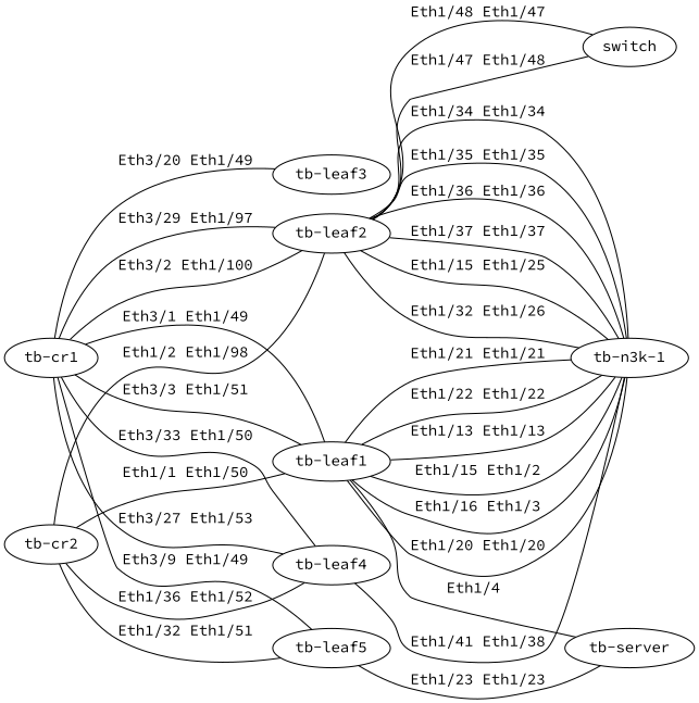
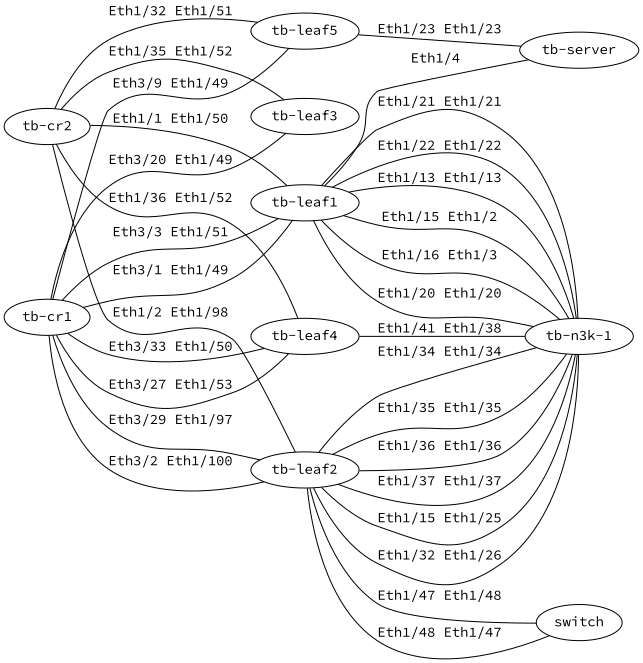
  graph {
    fontname="Source Code Pro"
    rankdir=LR
    node [fontname="Source Code Pro"]
    edge [fontname="Source Code Pro"]
    n1 [label="tb-cr1"]
    n2 [label="tb-leaf4"]
    n3 [label="tb-leaf5"]
    n4 [label="tb-leaf2"]
    n5 [label="tb-leaf3"]
    n6 [label="tb-leaf1"]
    n7 [label="tb-n3k-1"]
    n8 [label="tb-server"]
    n9 [label=switch]
    n10 [label="tb-cr2"]
    n1 -- n2 [label="Eth3/27 Eth1/53"]
    n1 -- n2 [label="Eth3/33 Eth1/50"]
    n1 -- n3 [label="Eth3/9 Eth1/49"]
    n1 -- n4 [label="Eth3/2 Eth1/100"]
    n1 -- n4 [label="Eth3/29 Eth1/97"]
    n1 -- n5 [label="Eth3/20 Eth1/49"]
    n1 -- n6 [label="Eth3/1 Eth1/49"]
    n1 -- n6 [label="Eth3/3 Eth1/51"]
    n2 -- n7 [label="Eth1/41 Eth1/38"]
    n3 -- n8 [label="Eth1/23 Eth1/23"]
    n4 -- n7 [label="Eth1/15 Eth1/25"]
    n4 -- n7 [label="Eth1/32 Eth1/26"]
    n4 -- n7 [label="Eth1/34 Eth1/34"]
    n4 -- n7 [label="Eth1/35 Eth1/35"]
    n4 -- n7 [label="Eth1/36 Eth1/36"]
    n4 -- n7 [label="Eth1/37 Eth1/37"]
    n4 -- n9 [label="Eth1/47 Eth1/48"]
    n4 -- n9 [label="Eth1/48 Eth1/47"]
    n6 -- n7 [label="Eth1/13 Eth1/13"]
    n6 -- n7 [label="Eth1/15 Eth1/2"]
    n6 -- n7 [label="Eth1/16 Eth1/3"]
    n6 -- n7 [label="Eth1/20 Eth1/20"]
    n6 -- n7 [label="Eth1/21 Eth1/21"]
    n6 -- n7 [label="Eth1/22 Eth1/22"]
    n6 -- n8 [label="Eth1/4 "]
    n10 -- n2 [label="Eth1/36 Eth1/52"]
    n10 -- n3 [label="Eth1/32 Eth1/51"]
    n10 -- n4 [label="Eth1/2 Eth1/98"]
+   n10 -- n5 [label="Eth1/35 Eth1/52"]
    n10 -- n6 [label="Eth1/1 Eth1/50"]
  }
